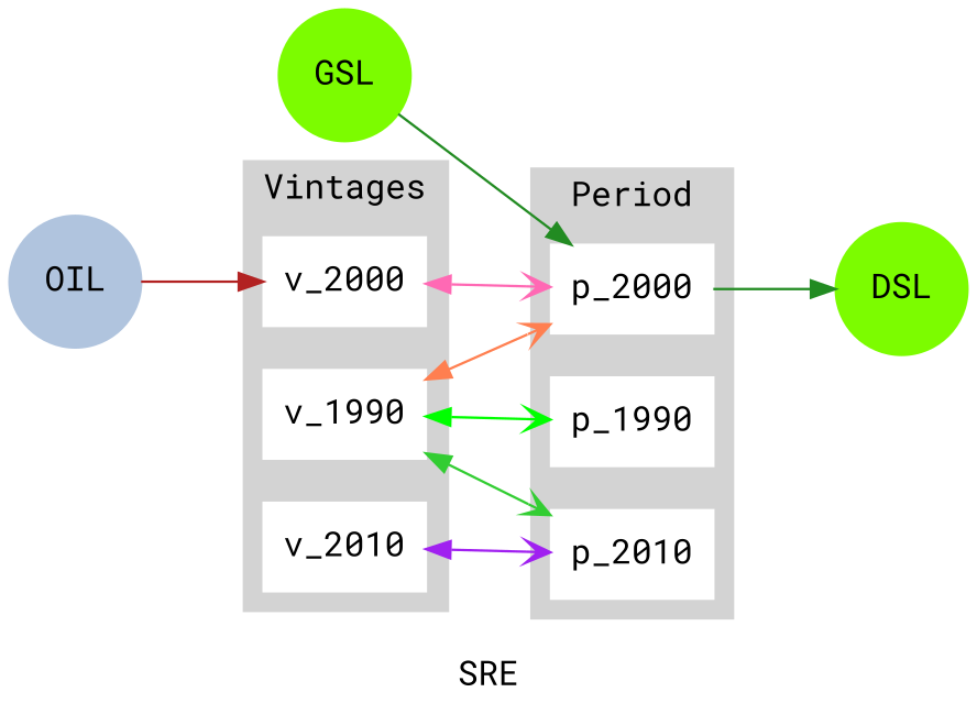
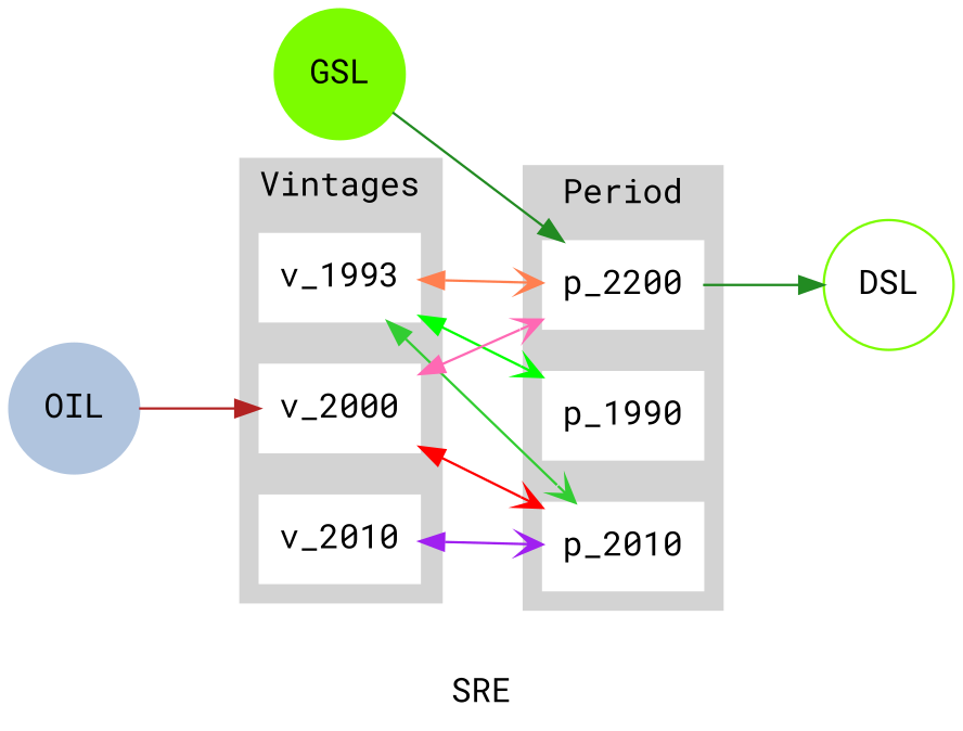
  strict digraph {
    color=black
    compound=True
    concentrate=True
    fontname="Roboto Mono"
    label=SRE
    rankdir=LR
    splines=False
    node [color=white fontname="Roboto Mono" shape=box style=filled]
    edge [arrowhead=vee color=forestgreen decorate=True dir=both fontname="Roboto Mono" fontsize=8 labelfloat=false labelfontcolor=lightgreen weight=0.5]
-   v_1990
+   v_1990 [label=v_1993]
    v_2000
    v_2010
-   p_2000
-   DSL [color=lawngreen shape=circle]
+   p_2000 [label=p_2200]
+   DSL [color=lawngreen shape=circle fillcolor=white]
    GSL [color=lawngreen shape=circle]
    OIL [color=lightsteelblue shape=circle]
    p_1990
    p_2010
    subgraph cluster_1 {
      color=lightgrey
      label=Vintages
      style=filled
      v_1990
      v_2000
      v_2010
    }
    subgraph sub_2 {
      v_2000
      p_2000
      DSL
      GSL
      OIL
    }
    subgraph cluster_3 {
      color=lightgrey
      label=Period
      style=filled
      p_2000
      p_1990
      p_2010
    }
    subgraph sub_4 {
      DSL
      GSL
      OIL
    }
    subgraph sub_5 {
      v_1990
      v_2000
      v_2010
      p_2000
      p_1990
      p_2010
    }
    v_1990 -> p_2000 [color=coral label="   "]
    v_1990 -> p_1990 [color=green label="   "]
    v_1990 -> p_2010 [color=limegreen label="   "]
    v_2000 -> p_2000 [color=hotpink label="   "]
+   v_2000 -> p_2010 [color=red label="   "]
    v_2010 -> p_2010 [color=purple label="   "]
    p_2000 -> DSL [arrowhead=normal dir=forward label="   "]
    GSL -> p_2000 [arrowhead=normal dir=forward label="   "]
    OIL -> v_2000 [arrowhead=normal color=firebrick dir=forward label="   "]
  }
